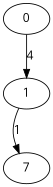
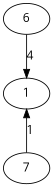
  digraph {
    fontname="Open Sans"
    node [fontname="Open Sans"]
    edge [fontname="Open Sans"]
    1 [height=0.5 width=0.75]
    n2 [height=0.5 label=7 width=0.75]
-   0 [height=0.5 width=0.75]
-   1 -> n2 [label=1]
+   0 [height=0.5 width=0.75 label=6]
+   n2 -> 1 [label=1]
    0 -> 1 [label=4]
  }
